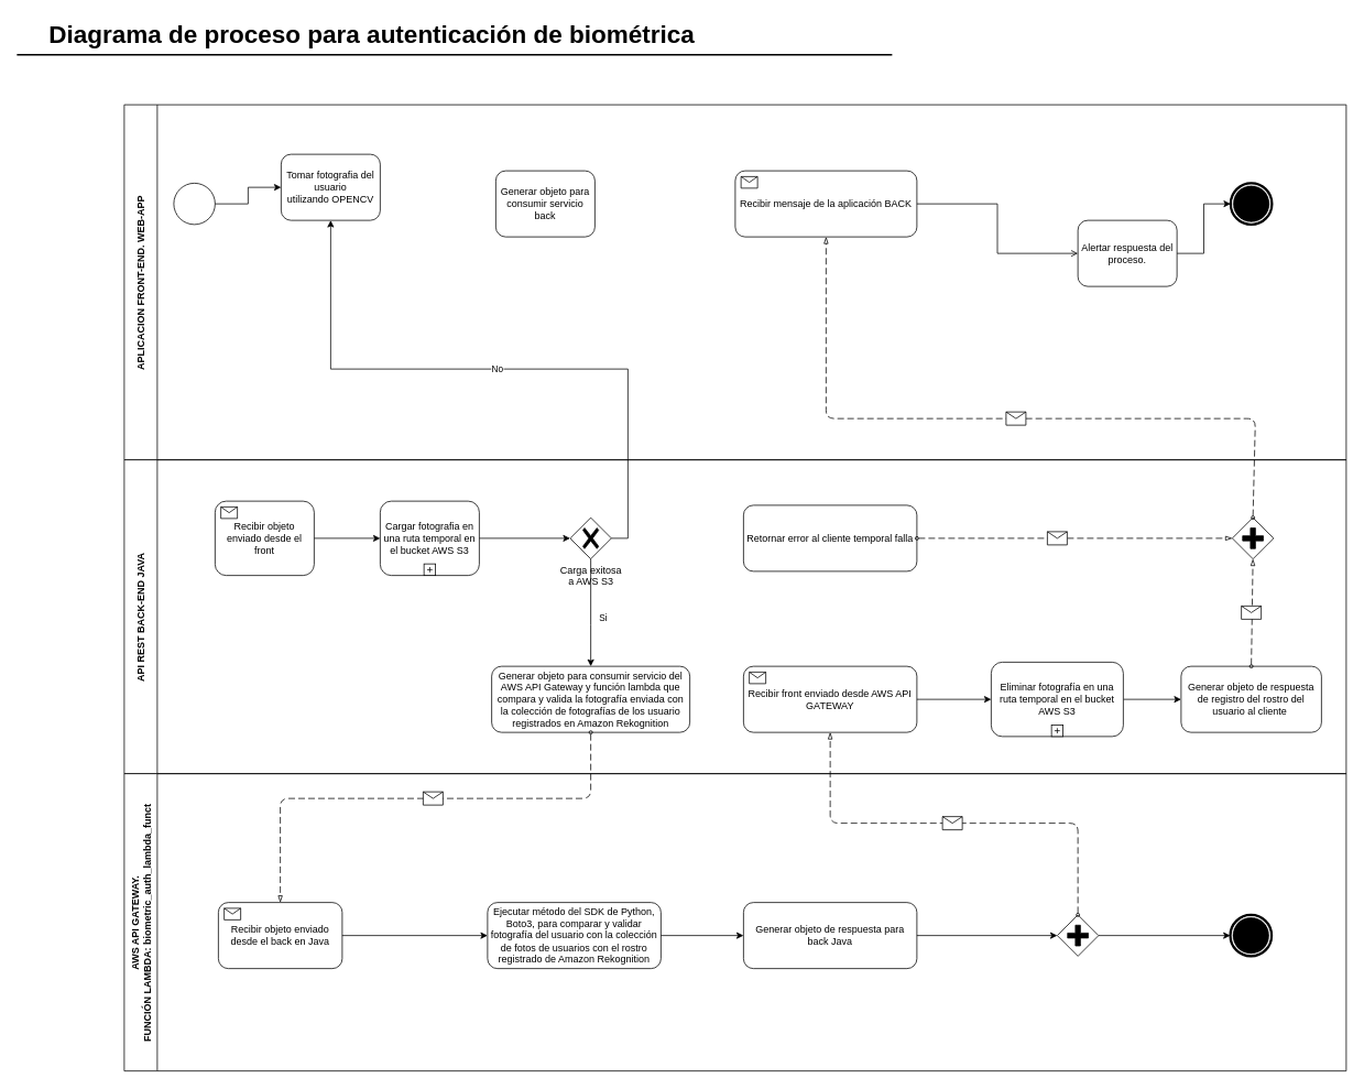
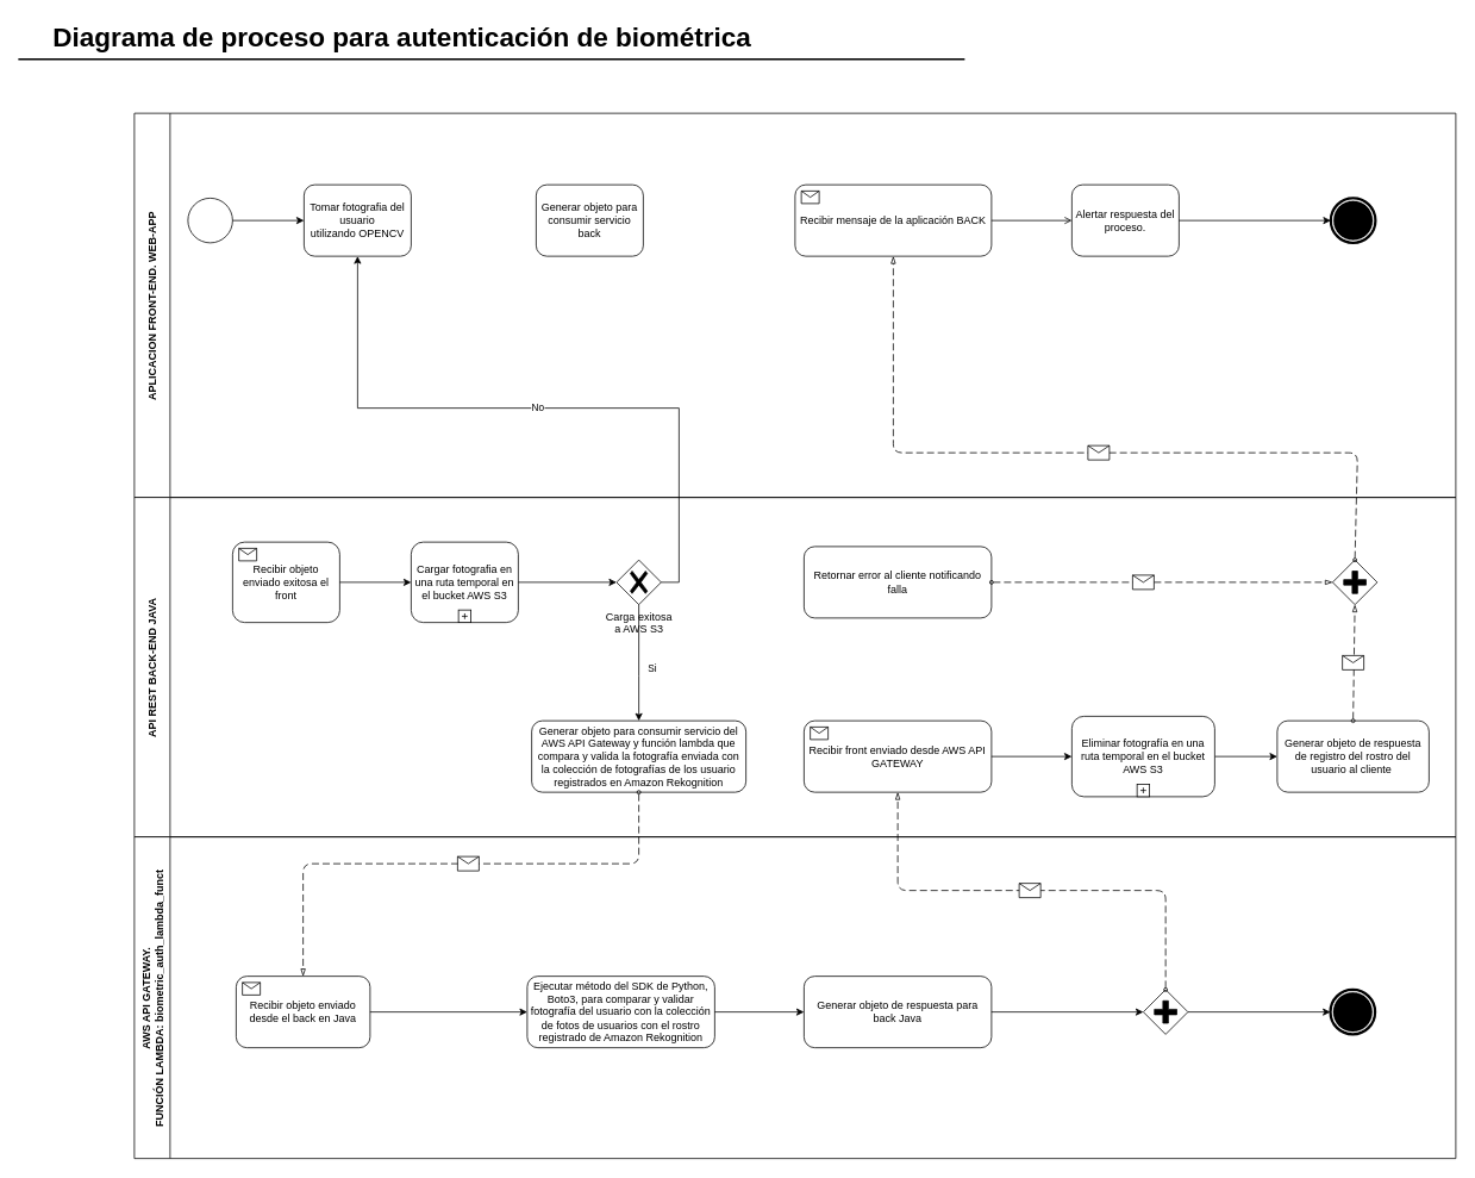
  <mxCell id="0" />
  <mxCell id="1" parent="0" />
  <mxCell id="2" value="APLICACION FRONT-END. WEB-APP" style="swimlane;horizontal=0;startSize=40;" parent="1" vertex="1"><mxGeometry x="150" y="126" width="1480" height="430" as="geometry"><mxRectangle x="150" y="170" width="30" height="260" as="alternateBounds" /></mxGeometry></mxCell>
  <mxCell id="3" value="Generar objeto para consumir servicio back" style="shape=ext;rounded=1;html=1;whiteSpace=wrap;" parent="2" vertex="1"><mxGeometry x="450" y="80" width="120" height="80" as="geometry" /></mxCell>
  <mxCell id="4" value="API REST BACK-END JAVA" style="swimlane;horizontal=0;startSize=40;" parent="2" vertex="1"><mxGeometry y="430" width="1480" height="380" as="geometry" /></mxCell>
- <mxCell id="5" value="Recibir objeto enviado desde el front" style="html=1;whiteSpace=wrap;rounded=1;" parent="4" vertex="1"><mxGeometry x="110" y="50" width="120" height="90" as="geometry" /></mxCell>
+ <mxCell id="5" value="Recibir objeto enviado exitosa el front" style="html=1;whiteSpace=wrap;rounded=1;" parent="4" vertex="1"><mxGeometry x="110" y="50" width="120" height="90" as="geometry" /></mxCell>
  <mxCell id="6" value="" style="html=1;shape=message;" parent="5" vertex="1"><mxGeometry width="20" height="14" relative="1" as="geometry"><mxPoint x="7" y="7" as="offset" /></mxGeometry></mxCell>
  <mxCell id="7" value="Cargar fotografia en una ruta temporal en el bucket AWS S3" style="html=1;whiteSpace=wrap;rounded=1;" parent="4" vertex="1"><mxGeometry x="310" y="50" width="120" height="90" as="geometry" /></mxCell>
  <mxCell id="8" value="" style="html=1;shape=plus;" parent="7" vertex="1"><mxGeometry x="0.5" y="1" width="14" height="14" relative="1" as="geometry"><mxPoint x="-7" y="-14" as="offset" /></mxGeometry></mxCell>
  <mxCell id="9" style="edgeStyle=orthogonalEdgeStyle;rounded=0;html=1;jettySize=auto;orthogonalLoop=1;exitX=1;exitY=0.5;exitDx=0;exitDy=0;entryX=0;entryY=0.5;entryDx=0;entryDy=0;" parent="4" source="5" target="7" edge="1"><mxGeometry relative="1" as="geometry"><mxPoint x="290" y="55" as="sourcePoint" /><mxPoint x="290" y="145" as="targetPoint" /></mxGeometry></mxCell>
  <mxCell id="10" style="edgeStyle=orthogonalEdgeStyle;rounded=0;html=1;jettySize=auto;orthogonalLoop=1;exitX=1;exitY=0.5;exitDx=0;exitDy=0;entryX=0;entryY=0.5;entryDx=0;entryDy=0;entryPerimeter=0;" parent="4" source="7" target="11" edge="1"><mxGeometry relative="1" as="geometry"><mxPoint x="490" y="95.0" as="sourcePoint" /><mxPoint x="580" y="89.41" as="targetPoint" /></mxGeometry></mxCell>
  <mxCell id="11" value="Carga exitosa &lt;br&gt;a AWS S3" style="points=[[0.25,0.25,0],[0.5,0,0],[0.75,0.25,0],[1,0.5,0],[0.75,0.75,0],[0.5,1,0],[0.25,0.75,0],[0,0.5,0]];shape=mxgraph.bpmn.gateway2;html=1;verticalLabelPosition=bottom;labelBackgroundColor=#ffffff;verticalAlign=top;align=center;perimeter=rhombusPerimeter;outlineConnect=0;outline=none;symbol=none;gwType=exclusive;" parent="4" vertex="1"><mxGeometry x="540" y="70" width="50" height="50" as="geometry" /></mxCell>
  <mxCell id="12" value="Si" style="edgeStyle=orthogonalEdgeStyle;rounded=0;html=1;jettySize=auto;orthogonalLoop=1;exitX=0.5;exitY=1;exitDx=0;exitDy=0;exitPerimeter=0;entryX=0.5;entryY=0;entryDx=0;entryDy=0;" parent="4" source="11" target="18" edge="1"><mxGeometry x="0.077" y="15" relative="1" as="geometry"><mxPoint x="615" y="130" as="sourcePoint" /><mxPoint x="580" y="180" as="targetPoint" /><Array as="points"><mxPoint x="565" y="200" /></Array><mxPoint y="1" as="offset" /></mxGeometry></mxCell>
- <mxCell id="13" value="Retornar error al cliente temporal falla" style="shape=ext;rounded=1;html=1;whiteSpace=wrap;" parent="4" vertex="1"><mxGeometry x="750" y="55" width="210" height="80" as="geometry" /></mxCell>
+ <mxCell id="13" value="Retornar error al cliente notificando falla" style="shape=ext;rounded=1;html=1;whiteSpace=wrap;" parent="4" vertex="1"><mxGeometry x="750" y="55" width="210" height="80" as="geometry" /></mxCell>
  <mxCell id="14" value="No" style="edgeStyle=orthogonalEdgeStyle;rounded=0;html=1;jettySize=auto;orthogonalLoop=1;exitX=1;exitY=0.5;exitDx=0;exitDy=0;exitPerimeter=0;" parent="4" source="11" target="32" edge="1"><mxGeometry relative="1" as="geometry"><mxPoint x="540" y="105.0" as="sourcePoint" /><mxPoint x="520" y="200" as="targetPoint" /></mxGeometry></mxCell>
  <mxCell id="15" value="" style="points=[[0.25,0.25,0],[0.5,0,0],[0.75,0.25,0],[1,0.5,0],[0.75,0.75,0],[0.5,1,0],[0.25,0.75,0],[0,0.5,0]];shape=mxgraph.bpmn.gateway2;html=1;verticalLabelPosition=bottom;labelBackgroundColor=#ffffff;verticalAlign=top;align=center;perimeter=rhombusPerimeter;outlineConnect=0;outline=none;symbol=none;gwType=parallel;" parent="4" vertex="1"><mxGeometry x="1342" y="70" width="50" height="50" as="geometry" /></mxCell>
  <mxCell id="16" value="" style="endArrow=blockThin;html=1;labelPosition=left;verticalLabelPosition=middle;align=right;verticalAlign=middle;dashed=1;dashPattern=8 4;endFill=0;startArrow=oval;startFill=0;endSize=6;startSize=4;entryX=0;entryY=0.5;entryDx=0;entryDy=0;entryPerimeter=0;exitX=1;exitY=0.5;exitDx=0;exitDy=0;" parent="4" source="13" target="15" edge="1"><mxGeometry relative="1" as="geometry"><mxPoint x="860" y="100" as="sourcePoint" /><mxPoint x="1210" y="140" as="targetPoint" /><Array as="points" /></mxGeometry></mxCell>
  <mxCell id="17" value="" style="shape=message;html=1;outlineConnect=0;labelPosition=left;verticalLabelPosition=middle;align=right;verticalAlign=middle;spacingRight=5;labelBackgroundColor=#ffffff;" parent="16" vertex="1"><mxGeometry width="24" height="16" relative="1" as="geometry"><mxPoint x="-33" y="-8" as="offset" /></mxGeometry></mxCell>
  <mxCell id="18" value="Generar objeto para consumir servicio del AWS API Gateway y función lambda que compara y valida la fotografía enviada con la colección de fotografías de los usuario registrados en Amazon Rekognition" style="shape=ext;rounded=1;html=1;whiteSpace=wrap;" parent="4" vertex="1"><mxGeometry x="445" y="250" width="240" height="80" as="geometry" /></mxCell>
  <mxCell id="19" value="Recibir front enviado desde AWS API GATEWAY" style="html=1;whiteSpace=wrap;rounded=1;" parent="4" vertex="1"><mxGeometry x="750" y="250" width="210" height="80" as="geometry" /></mxCell>
  <mxCell id="20" value="" style="html=1;shape=message;" parent="19" vertex="1"><mxGeometry width="20" height="14" relative="1" as="geometry"><mxPoint x="7" y="7" as="offset" /></mxGeometry></mxCell>
  <mxCell id="21" value="Generar objeto de respuesta de registro del rostro del usuario al cliente&amp;nbsp;" style="shape=ext;rounded=1;html=1;whiteSpace=wrap;" parent="4" vertex="1"><mxGeometry x="1280" y="250" width="170" height="80" as="geometry" /></mxCell>
  <mxCell id="22" style="edgeStyle=orthogonalEdgeStyle;rounded=0;html=1;jettySize=auto;orthogonalLoop=1;exitX=1;exitY=0.5;exitDx=0;exitDy=0;entryX=0;entryY=0.5;entryDx=0;entryDy=0;" parent="4" source="19" target="26" edge="1"><mxGeometry relative="1" as="geometry"><mxPoint x="1030" y="370.0" as="sourcePoint" /><mxPoint x="1140" y="370.0" as="targetPoint" /></mxGeometry></mxCell>
  <mxCell id="23" value="" style="endArrow=blockThin;html=1;labelPosition=left;verticalLabelPosition=middle;align=right;verticalAlign=middle;dashed=1;dashPattern=8 4;endFill=0;startArrow=oval;startFill=0;endSize=6;startSize=4;entryX=0.5;entryY=1;entryDx=0;entryDy=0;entryPerimeter=0;exitX=0.5;exitY=0;exitDx=0;exitDy=0;" parent="4" source="21" target="15" edge="1"><mxGeometry relative="1" as="geometry"><mxPoint x="1212" y="105.0" as="sourcePoint" /><mxPoint x="1352" y="105.0" as="targetPoint" /><Array as="points" /></mxGeometry></mxCell>
  <mxCell id="24" value="" style="shape=message;html=1;outlineConnect=0;labelPosition=left;verticalLabelPosition=middle;align=right;verticalAlign=middle;spacingRight=5;labelBackgroundColor=#ffffff;" parent="23" vertex="1"><mxGeometry width="24" height="16" relative="1" as="geometry"><mxPoint x="-13" y="-8" as="offset" /></mxGeometry></mxCell>
  <mxCell id="25" value="" style="edgeStyle=orthogonalEdgeStyle;rounded=0;orthogonalLoop=1;jettySize=auto;html=1;exitX=1;exitY=0.5;exitDx=0;exitDy=0;" parent="4" source="26" target="21" edge="1"><mxGeometry relative="1" as="geometry" /></mxCell>
  <mxCell id="26" value="Eliminar fotografía en una ruta temporal en el bucket AWS S3" style="html=1;whiteSpace=wrap;rounded=1;" parent="4" vertex="1"><mxGeometry x="1050" y="245" width="160" height="90" as="geometry" /></mxCell>
  <mxCell id="27" value="" style="html=1;shape=plus;" parent="26" vertex="1"><mxGeometry x="0.5" y="1" width="14" height="14" relative="1" as="geometry"><mxPoint x="-7" y="-14" as="offset" /></mxGeometry></mxCell>
  <mxCell id="28" value="" style="points=[[0.145,0.145,0],[0.5,0,0],[0.855,0.145,0],[1,0.5,0],[0.855,0.855,0],[0.5,1,0],[0.145,0.855,0],[0,0.5,0]];shape=mxgraph.bpmn.event;html=1;verticalLabelPosition=bottom;labelBackgroundColor=#ffffff;verticalAlign=top;align=center;perimeter=ellipsePerimeter;outlineConnect=0;aspect=fixed;outline=end;symbol=terminate;" parent="2" vertex="1"><mxGeometry x="1340" y="95" width="50" height="50" as="geometry" /></mxCell>
- <mxCell id="29" value="Alertar respuesta del proceso." style="shape=ext;rounded=1;html=1;whiteSpace=wrap;" parent="2" vertex="1"><mxGeometry x="1155" y="140" width="120" height="80" as="geometry" /></mxCell>
+ <mxCell id="29" value="Alertar respuesta del proceso." style="shape=ext;rounded=1;html=1;whiteSpace=wrap;" parent="2" vertex="1"><mxGeometry x="1050" y="80" width="120" height="80" as="geometry" /></mxCell>
  <mxCell id="30" style="edgeStyle=orthogonalEdgeStyle;rounded=0;html=1;jettySize=auto;orthogonalLoop=1;exitX=1;exitY=0.5;exitDx=0;exitDy=0;entryX=0;entryY=0.5;entryDx=0;entryDy=0;entryPerimeter=0;" parent="2" source="29" target="28" edge="1"><mxGeometry relative="1" as="geometry"><mxPoint x="850" y="130" as="sourcePoint" /><mxPoint x="920" y="130" as="targetPoint" /></mxGeometry></mxCell>
  <mxCell id="31" value="" style="shape=mxgraph.bpmn.shape;html=1;verticalLabelPosition=bottom;labelBackgroundColor=#ffffff;verticalAlign=top;perimeter=ellipsePerimeter;outline=standard;symbol=general;" parent="2" vertex="1"><mxGeometry x="60" y="95" width="50" height="50" as="geometry" /></mxCell>
- <mxCell id="32" value="Tomar fotografia del usuario&lt;br&gt;&amp;nbsp;utilizando OPENCV&amp;nbsp;" style="shape=ext;rounded=1;html=1;whiteSpace=wrap;" parent="2" vertex="1"><mxGeometry x="190" y="60" width="120" height="80" as="geometry" /></mxCell>
+ <mxCell id="32" value="Tomar fotografia del usuario&lt;br&gt;&amp;nbsp;utilizando OPENCV&amp;nbsp;" style="shape=ext;rounded=1;html=1;whiteSpace=wrap;" parent="2" vertex="1"><mxGeometry x="190" y="80" width="120" height="80" as="geometry" /></mxCell>
  <mxCell id="33" style="edgeStyle=orthogonalEdgeStyle;rounded=0;html=1;jettySize=auto;orthogonalLoop=1;" parent="2" source="31" target="32" edge="1"><mxGeometry relative="1" as="geometry" /></mxCell>
  <mxCell id="34" value="Recibir mensaje de la aplicación BACK" style="html=1;whiteSpace=wrap;rounded=1;" parent="2" vertex="1"><mxGeometry x="740" y="80" width="220" height="80" as="geometry" /></mxCell>
  <mxCell id="35" value="" style="html=1;shape=message;" parent="34" vertex="1"><mxGeometry width="20" height="14" relative="1" as="geometry"><mxPoint x="7" y="7" as="offset" /></mxGeometry></mxCell>
  <mxCell id="36" style="edgeStyle=orthogonalEdgeStyle;rounded=0;html=1;jettySize=auto;orthogonalLoop=1;entryX=0;entryY=0.5;entryDx=0;entryDy=0;endArrow=open;" parent="2" source="34" target="29" edge="1"><mxGeometry relative="1" as="geometry"><mxPoint x="820" y="120" as="targetPoint" /></mxGeometry></mxCell>
  <mxCell id="37" value="" style="endArrow=blockThin;html=1;labelPosition=left;verticalLabelPosition=middle;align=right;verticalAlign=middle;dashed=1;dashPattern=8 4;endFill=0;startArrow=oval;startFill=0;endSize=6;startSize=4;exitX=0.5;exitY=0;exitDx=0;exitDy=0;exitPerimeter=0;entryX=0.5;entryY=1;entryDx=0;entryDy=0;" parent="2" source="15" target="34" edge="1"><mxGeometry relative="1" as="geometry"><mxPoint x="797" y="640.0" as="sourcePoint" /><mxPoint x="910" y="320" as="targetPoint" /><Array as="points"><mxPoint x="1370" y="380" /><mxPoint x="850" y="380" /></Array></mxGeometry></mxCell>
  <mxCell id="38" value="" style="shape=message;html=1;outlineConnect=0;labelPosition=left;verticalLabelPosition=middle;align=right;verticalAlign=middle;spacingRight=5;labelBackgroundColor=#ffffff;" parent="37" vertex="1"><mxGeometry width="24" height="16" relative="1" as="geometry"><mxPoint x="8" y="-8" as="offset" /></mxGeometry></mxCell>
  <mxCell id="39" value="AWS API GATEWAY. &#10;FUNCIÓN LAMBDA: biometric_auth_lambda_funct" style="swimlane;horizontal=0;startSize=40;" parent="1" vertex="1"><mxGeometry x="150" y="936" width="1480" height="360" as="geometry" /></mxCell>
  <mxCell id="40" value="Recibir objeto enviado desde el back en Java" style="html=1;whiteSpace=wrap;rounded=1;" parent="39" vertex="1"><mxGeometry x="114" y="156" width="150" height="80" as="geometry" /></mxCell>
  <mxCell id="41" value="" style="html=1;shape=message;" parent="40" vertex="1"><mxGeometry width="20" height="14" relative="1" as="geometry"><mxPoint x="7" y="7" as="offset" /></mxGeometry></mxCell>
  <mxCell id="42" value="Ejecutar método del SDK de Python, Boto3, para comparar y validar fotografía del usuario con la colección de fotos de usuarios con el rostro registrado de Amazon Rekognition" style="shape=ext;rounded=1;html=1;whiteSpace=wrap;" parent="39" vertex="1"><mxGeometry x="440" y="156" width="210" height="80" as="geometry" /></mxCell>
  <mxCell id="43" style="edgeStyle=orthogonalEdgeStyle;rounded=0;html=1;jettySize=auto;orthogonalLoop=1;exitX=1;exitY=0.5;exitDx=0;exitDy=0;entryX=0;entryY=0.5;entryDx=0;entryDy=0;" parent="39" source="40" target="42" edge="1"><mxGeometry relative="1" as="geometry"><mxPoint x="260" y="179.41" as="sourcePoint" /><mxPoint x="340" y="179.41" as="targetPoint" /></mxGeometry></mxCell>
  <mxCell id="44" value="Generar objeto de respuesta para back Java" style="shape=ext;rounded=1;html=1;whiteSpace=wrap;" parent="39" vertex="1"><mxGeometry x="750" y="156" width="210" height="80" as="geometry" /></mxCell>
  <mxCell id="45" style="edgeStyle=orthogonalEdgeStyle;rounded=0;html=1;jettySize=auto;orthogonalLoop=1;exitX=1;exitY=0.5;exitDx=0;exitDy=0;entryX=0;entryY=0.5;entryDx=0;entryDy=0;" parent="39" source="42" target="44" edge="1"><mxGeometry relative="1" as="geometry"><mxPoint x="570" y="195.41" as="sourcePoint" /><mxPoint x="630" y="200" as="targetPoint" /></mxGeometry></mxCell>
  <mxCell id="46" value="" style="points=[[0.25,0.25,0],[0.5,0,0],[0.75,0.25,0],[1,0.5,0],[0.75,0.75,0],[0.5,1,0],[0.25,0.75,0],[0,0.5,0]];shape=mxgraph.bpmn.gateway2;html=1;verticalLabelPosition=bottom;labelBackgroundColor=#ffffff;verticalAlign=top;align=center;perimeter=rhombusPerimeter;outlineConnect=0;outline=none;symbol=none;gwType=parallel;" parent="39" vertex="1"><mxGeometry x="1130" y="171" width="50" height="50" as="geometry" /></mxCell>
  <mxCell id="47" style="edgeStyle=orthogonalEdgeStyle;rounded=0;html=1;jettySize=auto;orthogonalLoop=1;exitX=1;exitY=0.5;exitDx=0;exitDy=0;entryX=0;entryY=0.5;entryDx=0;entryDy=0;entryPerimeter=0;" parent="39" source="44" target="46" edge="1"><mxGeometry relative="1" as="geometry"><mxPoint x="850" y="208.82" as="sourcePoint" /><mxPoint x="945" y="196" as="targetPoint" /></mxGeometry></mxCell>
  <mxCell id="48" value="" style="points=[[0.145,0.145,0],[0.5,0,0],[0.855,0.145,0],[1,0.5,0],[0.855,0.855,0],[0.5,1,0],[0.145,0.855,0],[0,0.5,0]];shape=mxgraph.bpmn.event;html=1;verticalLabelPosition=bottom;labelBackgroundColor=#ffffff;verticalAlign=top;align=center;perimeter=ellipsePerimeter;outlineConnect=0;aspect=fixed;outline=end;symbol=terminate;" parent="39" vertex="1"><mxGeometry x="1339.59" y="171" width="50" height="50" as="geometry" /></mxCell>
  <mxCell id="49" style="edgeStyle=orthogonalEdgeStyle;rounded=0;html=1;jettySize=auto;orthogonalLoop=1;entryX=0;entryY=0.5;entryDx=0;entryDy=0;entryPerimeter=0;exitX=1;exitY=0.5;exitDx=0;exitDy=0;exitPerimeter=0;" parent="39" source="46" target="48" edge="1"><mxGeometry relative="1" as="geometry"><mxPoint x="1020" y="196" as="sourcePoint" /><mxPoint x="960" y="206" as="targetPoint" /></mxGeometry></mxCell>
  <mxCell id="50" value="" style="endArrow=blockThin;html=1;labelPosition=left;verticalLabelPosition=middle;align=right;verticalAlign=middle;dashed=1;dashPattern=8 4;endFill=0;startArrow=oval;startFill=0;endSize=6;startSize=4;entryX=0.5;entryY=0;entryDx=0;entryDy=0;exitX=0.5;exitY=1;exitDx=0;exitDy=0;" parent="1" source="18" target="40" edge="1"><mxGeometry relative="1" as="geometry"><mxPoint x="650" y="846" as="sourcePoint" /><mxPoint x="450" y="796" as="targetPoint" /><Array as="points"><mxPoint x="715" y="966" /><mxPoint x="339" y="966" /></Array></mxGeometry></mxCell>
  <mxCell id="51" value="" style="shape=message;html=1;outlineConnect=0;labelPosition=left;verticalLabelPosition=middle;align=right;verticalAlign=middle;spacingRight=5;labelBackgroundColor=#ffffff;" parent="50" vertex="1"><mxGeometry width="24" height="16" relative="1" as="geometry"><mxPoint x="8" y="-8" as="offset" /></mxGeometry></mxCell>
  <mxCell id="52" value="" style="endArrow=blockThin;html=1;labelPosition=left;verticalLabelPosition=middle;align=right;verticalAlign=middle;dashed=1;dashPattern=8 4;endFill=0;startArrow=oval;startFill=0;endSize=6;startSize=4;entryX=0.5;entryY=1;entryDx=0;entryDy=0;exitX=0.5;exitY=0;exitDx=0;exitDy=0;exitPerimeter=0;" parent="1" source="46" target="19" edge="1"><mxGeometry relative="1" as="geometry"><mxPoint x="1170" y="756" as="sourcePoint" /><mxPoint x="915" y="766" as="targetPoint" /><Array as="points"><mxPoint x="1305" y="996" /><mxPoint x="1005" y="996" /></Array></mxGeometry></mxCell>
  <mxCell id="53" value="" style="shape=message;html=1;outlineConnect=0;labelPosition=left;verticalLabelPosition=middle;align=right;verticalAlign=middle;spacingRight=5;labelBackgroundColor=#ffffff;" parent="52" vertex="1"><mxGeometry width="24" height="16" relative="1" as="geometry"><mxPoint x="-14" y="-8" as="offset" /></mxGeometry></mxCell>
  <mxCell id="54" value="Diagrama de proceso para autenticación de biométrica" style="text;html=1;resizable=0;points=[];autosize=1;align=left;verticalAlign=top;spacingTop=-4;fontSize=30;fontStyle=1" parent="1" vertex="1"><mxGeometry x="56.5" y="20.5" width="800" height="40" as="geometry" /></mxCell>
  <mxCell id="55" value="" style="line;strokeWidth=2;html=1;fontSize=14;" parent="1" vertex="1"><mxGeometry x="20" y="60.5" width="1060" height="10" as="geometry" /></mxCell>
